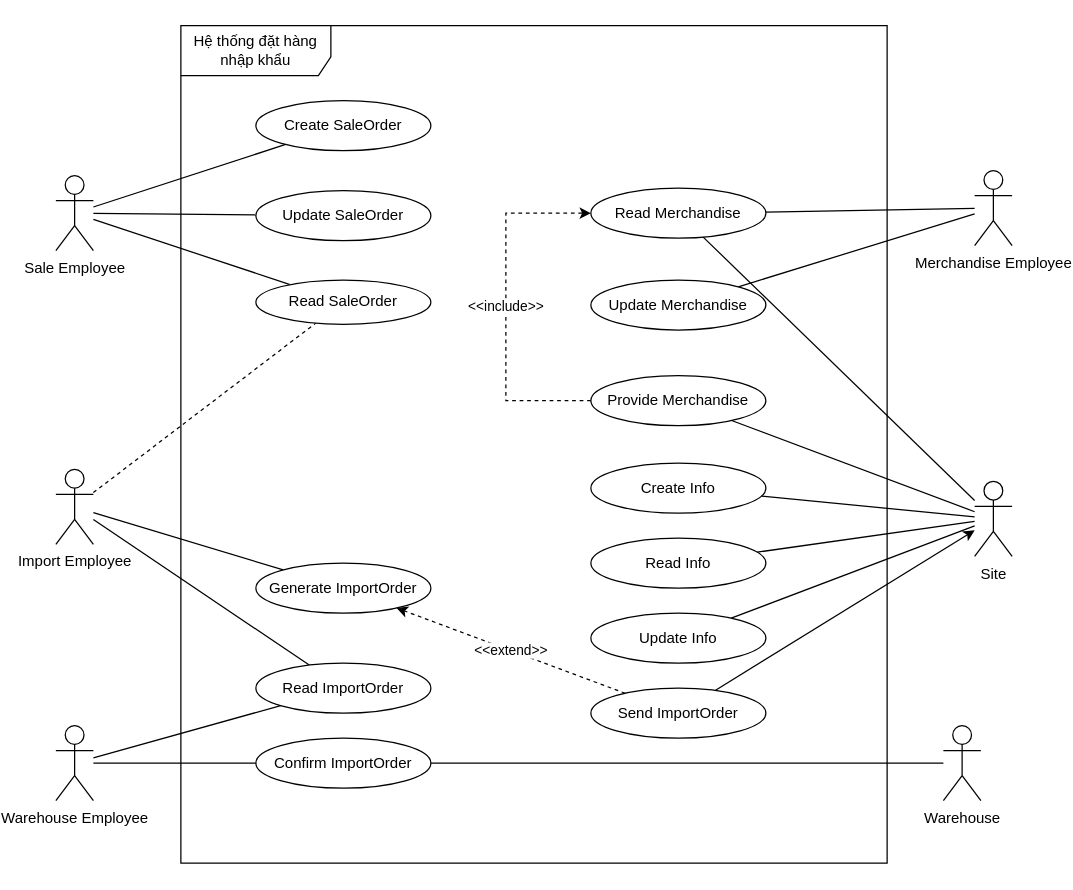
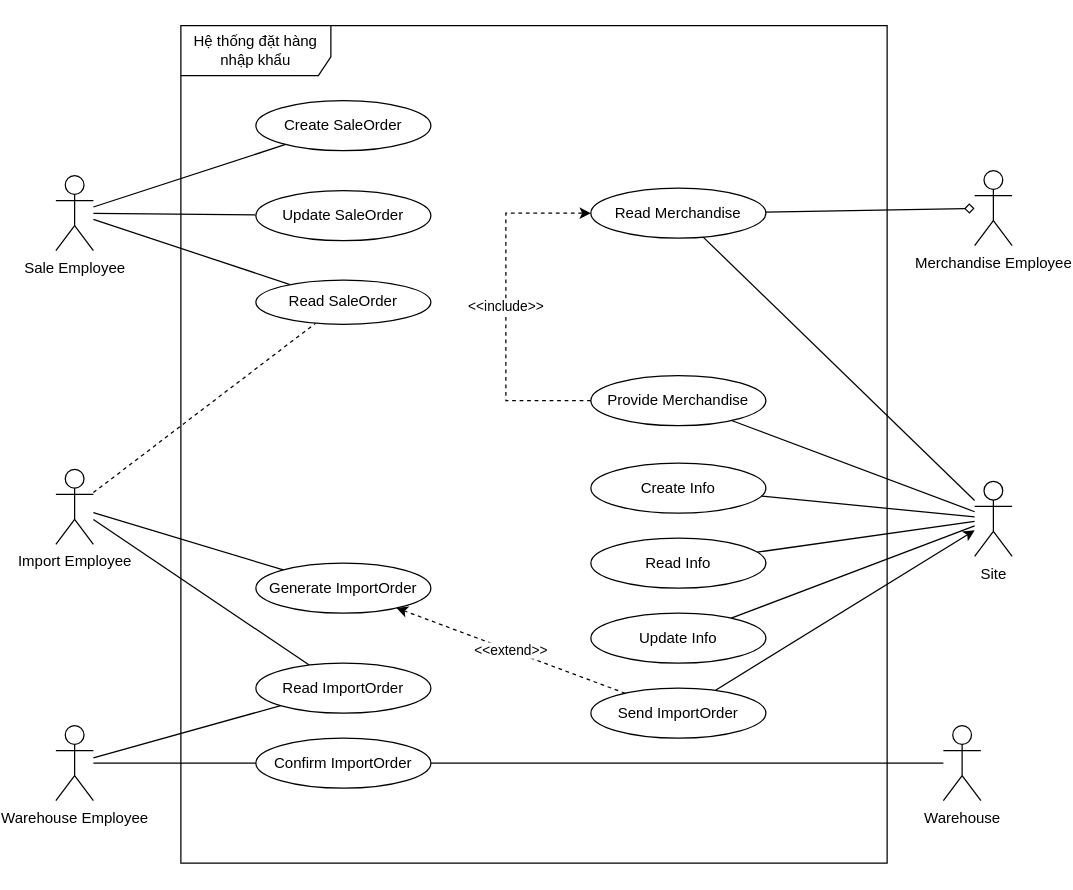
  <mxCell id="0" />
  <mxCell id="1" parent="0" />
  <mxCell id="2" value="Hệ thống đặt hàng nhập khẩu" style="shape=umlFrame;whiteSpace=wrap;html=1;width=120;height=40;" parent="1" vertex="1"><mxGeometry x="120" y="20" width="565" height="670" as="geometry" /></mxCell>
  <mxCell id="3" style="edgeStyle=none;rounded=0;orthogonalLoop=1;jettySize=auto;html=1;endArrow=none;endFill=0;" parent="1" source="6" target="21" edge="1"><mxGeometry relative="1" as="geometry" /></mxCell>
  <mxCell id="4" style="edgeStyle=none;rounded=0;orthogonalLoop=1;jettySize=auto;html=1;endArrow=none;endFill=0;" parent="1" source="6" target="22" edge="1"><mxGeometry relative="1" as="geometry" /></mxCell>
  <mxCell id="5" style="edgeStyle=none;rounded=0;orthogonalLoop=1;jettySize=auto;html=1;endArrow=none;endFill=0;" parent="1" source="6" target="23" edge="1"><mxGeometry relative="1" as="geometry" /></mxCell>
  <mxCell id="6" value="Sale Employee" style="shape=umlActor;verticalLabelPosition=bottom;labelBackgroundColor=#ffffff;verticalAlign=top;html=1;" parent="1" vertex="1"><mxGeometry x="20" y="140" width="30" height="60" as="geometry" /></mxCell>
  <mxCell id="7" style="edgeStyle=none;rounded=0;orthogonalLoop=1;jettySize=auto;html=1;endArrow=none;endFill=0;dashed=1;" parent="1" source="10" target="23" edge="1"><mxGeometry relative="1" as="geometry" /></mxCell>
  <mxCell id="8" style="edgeStyle=none;rounded=0;orthogonalLoop=1;jettySize=auto;html=1;endArrow=none;endFill=0;" parent="1" source="10" target="27" edge="1"><mxGeometry relative="1" as="geometry" /></mxCell>
  <mxCell id="9" style="edgeStyle=none;rounded=0;orthogonalLoop=1;jettySize=auto;html=1;endArrow=none;endFill=0;" parent="1" source="10" target="28" edge="1"><mxGeometry relative="1" as="geometry" /></mxCell>
  <mxCell id="10" value="Import Employee" style="shape=umlActor;verticalLabelPosition=bottom;labelBackgroundColor=#ffffff;verticalAlign=top;html=1;" parent="1" vertex="1"><mxGeometry x="20" y="375" width="30" height="60" as="geometry" /></mxCell>
  <mxCell id="11" style="edgeStyle=none;rounded=0;orthogonalLoop=1;jettySize=auto;html=1;endArrow=none;endFill=0;" parent="1" source="13" target="25" edge="1"><mxGeometry relative="1" as="geometry" /></mxCell>
  <mxCell id="12" style="edgeStyle=none;rounded=0;orthogonalLoop=1;jettySize=auto;html=1;endArrow=none;endFill=0;" parent="1" source="13" target="28" edge="1"><mxGeometry relative="1" as="geometry" /></mxCell>
  <mxCell id="13" value="Warehouse Employee" style="shape=umlActor;verticalLabelPosition=bottom;labelBackgroundColor=#ffffff;verticalAlign=top;html=1;" parent="1" vertex="1"><mxGeometry x="20" y="580" width="30" height="60" as="geometry" /></mxCell>
  <mxCell id="14" style="edgeStyle=none;rounded=0;orthogonalLoop=1;jettySize=auto;html=1;endArrow=classic;endFill=1;" parent="1" source="24" target="18" edge="1"><mxGeometry relative="1" as="geometry" /></mxCell>
  <mxCell id="15" style="edgeStyle=none;rounded=0;orthogonalLoop=1;jettySize=auto;html=1;endArrow=none;endFill=0;" parent="1" source="18" target="35" edge="1"><mxGeometry relative="1" as="geometry" /></mxCell>
  <mxCell id="16" style="edgeStyle=none;rounded=0;orthogonalLoop=1;jettySize=auto;html=1;endArrow=none;endFill=0;" parent="1" source="18" target="32" edge="1"><mxGeometry relative="1" as="geometry" /></mxCell>
  <mxCell id="17" style="rounded=0;orthogonalLoop=1;jettySize=auto;html=1;endArrow=none;endFill=0;" parent="1" source="18" target="40" edge="1"><mxGeometry relative="1" as="geometry" /></mxCell>
  <mxCell id="18" value="Site" style="shape=umlActor;verticalLabelPosition=bottom;labelBackgroundColor=#ffffff;verticalAlign=top;html=1;" parent="1" vertex="1"><mxGeometry x="755" y="384.5" width="30" height="60" as="geometry" /></mxCell>
  <mxCell id="19" style="edgeStyle=none;rounded=0;orthogonalLoop=1;jettySize=auto;html=1;endArrow=none;endFill=0;" parent="1" source="20" target="25" edge="1"><mxGeometry relative="1" as="geometry" /></mxCell>
  <mxCell id="20" value="Warehouse" style="shape=umlActor;verticalLabelPosition=bottom;labelBackgroundColor=#ffffff;verticalAlign=top;html=1;" parent="1" vertex="1"><mxGeometry x="730" y="580" width="30" height="60" as="geometry" /></mxCell>
  <mxCell id="21" value="Create SaleOrder" style="ellipse;whiteSpace=wrap;html=1;" parent="1" vertex="1"><mxGeometry x="180" y="80" width="140" height="40" as="geometry" /></mxCell>
  <mxCell id="22" value="Update SaleOrder" style="ellipse;whiteSpace=wrap;html=1;" parent="1" vertex="1"><mxGeometry x="180" y="152" width="140" height="40" as="geometry" /></mxCell>
  <mxCell id="23" value="Read SaleOrder" style="ellipse;whiteSpace=wrap;html=1;" parent="1" vertex="1"><mxGeometry x="180" y="223.5" width="140" height="35.5" as="geometry" /></mxCell>
  <mxCell id="24" value="Send ImportOrder" style="ellipse;whiteSpace=wrap;html=1;" parent="1" vertex="1"><mxGeometry x="448" y="550" width="140" height="40" as="geometry" /></mxCell>
  <mxCell id="25" value="Confirm ImportOrder" style="ellipse;whiteSpace=wrap;html=1;" parent="1" vertex="1"><mxGeometry x="180" y="590" width="140" height="40" as="geometry" /></mxCell>
  <mxCell id="26" value="&amp;lt;&amp;lt;extend&amp;gt;&amp;gt;" style="edgeStyle=none;rounded=0;orthogonalLoop=1;jettySize=auto;html=1;endArrow=classic;endFill=1;dashed=1;" parent="1" source="24" target="27" edge="1"><mxGeometry relative="1" as="geometry" /></mxCell>
  <mxCell id="27" value="Generate ImportOrder" style="ellipse;whiteSpace=wrap;html=1;" parent="1" vertex="1"><mxGeometry x="180" y="450" width="140" height="40" as="geometry" /></mxCell>
  <mxCell id="28" value="Read ImportOrder" style="ellipse;whiteSpace=wrap;html=1;" parent="1" vertex="1"><mxGeometry x="180" y="530" width="140" height="40" as="geometry" /></mxCell>
  <mxCell id="29" style="rounded=0;orthogonalLoop=1;jettySize=auto;html=1;endFill=0;endArrow=none;" parent="1" source="31" target="18" edge="1"><mxGeometry relative="1" as="geometry" /></mxCell>
- <mxCell id="30" style="edgeStyle=none;rounded=0;orthogonalLoop=1;jettySize=auto;html=1;endArrow=none;endFill=0;" parent="1" source="31" target="38" edge="1"><mxGeometry relative="1" as="geometry" /></mxCell>
+ <mxCell id="30" style="edgeStyle=none;rounded=0;orthogonalLoop=1;jettySize=auto;html=1;endArrow=diamond;endFill=0;" parent="1" source="31" target="38" edge="1"><mxGeometry relative="1" as="geometry" /></mxCell>
  <mxCell id="31" value="Read Merchandise" style="ellipse;whiteSpace=wrap;html=1;" parent="1" vertex="1"><mxGeometry x="448" y="150" width="140" height="40" as="geometry" /></mxCell>
  <mxCell id="32" value="Read Info" style="ellipse;whiteSpace=wrap;html=1;" parent="1" vertex="1"><mxGeometry x="448" y="430" width="140" height="40" as="geometry" /></mxCell>
- <mxCell id="33" style="edgeStyle=none;rounded=0;orthogonalLoop=1;jettySize=auto;html=1;endArrow=none;endFill=0;" parent="1" source="34" target="38" edge="1"><mxGeometry relative="1" as="geometry" /></mxCell>
- <mxCell id="34" value="Update Merchandise" style="ellipse;whiteSpace=wrap;html=1;" parent="1" vertex="1"><mxGeometry x="448" y="223.5" width="140" height="40" as="geometry" /></mxCell>
  <mxCell id="35" value="Update Info" style="ellipse;whiteSpace=wrap;html=1;" parent="1" vertex="1"><mxGeometry x="448" y="490" width="140" height="40" as="geometry" /></mxCell>
  <mxCell id="36" value="Create Info" style="ellipse;whiteSpace=wrap;html=1;" parent="1" vertex="1"><mxGeometry x="448" y="370" width="140" height="40" as="geometry" /></mxCell>
  <mxCell id="37" style="edgeStyle=none;rounded=0;orthogonalLoop=1;jettySize=auto;html=1;endArrow=none;endFill=0;" parent="1" source="18" target="36" edge="1"><mxGeometry relative="1" as="geometry"><mxPoint x="760" y="236.875" as="sourcePoint" /><mxPoint x="552.231" y="470.615" as="targetPoint" /></mxGeometry></mxCell>
  <mxCell id="38" value="Merchandise Employee" style="shape=umlActor;verticalLabelPosition=bottom;labelBackgroundColor=#ffffff;verticalAlign=top;html=1;" parent="1" vertex="1"><mxGeometry x="755" y="136" width="30" height="60" as="geometry" /></mxCell>
  <mxCell id="39" value="&amp;lt;&amp;lt;include&amp;gt;&amp;gt;" style="edgeStyle=orthogonalEdgeStyle;rounded=0;orthogonalLoop=1;jettySize=auto;html=1;dashed=1;" parent="1" source="40" target="31" edge="1"><mxGeometry relative="1" as="geometry"><Array as="points"><mxPoint x="380" y="320" /><mxPoint x="380" y="170" /></Array></mxGeometry></mxCell>
  <mxCell id="40" value="Provide Merchandise" style="ellipse;whiteSpace=wrap;html=1;" parent="1" vertex="1"><mxGeometry x="448" y="300" width="140" height="40" as="geometry" /></mxCell>
